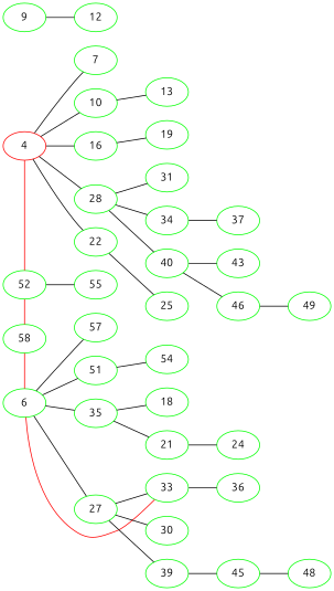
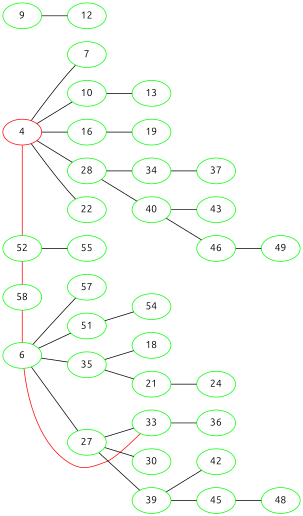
  graph {
    fontname=Ubuntu
    rankdir=LR
    node [color=green fontname=Ubuntu]
    edge [fontname=Ubuntu]
    n1 [color=red label=4]
    n2 [label=7]
    n3 [label=10]
    n4 [label=16]
    n5 [label=28]
    n6 [label=52]
    n7 [label=22]
    n8 [label=13]
    n9 [label=19]
-   n10 [label=31]
    n11 [label=34]
    n12 [label=40]
    n13 [label=55]
    n14 [label=58]
-   n15 [label=25]
    n16 [label=37]
    n17 [label=43]
    n18 [label=46]
    n19 [label=49]
    n20 [label=6]
    n21 [label=57]
    n22 [label=51]
    n23 [label=35]
    n24 [label=27]
    n25 [label=33]
    n26 [label=54]
    n27 [label=18]
    n28 [label=21]
    n29 [label=30]
    n30 [label=39]
    n31 [label=9]
    n32 [label=12]
    n33 [label=24]
    n34 [label=36]
+   n35 [label=42]
    n36 [label=45]
    n37 [label=48]
    n1 -- n2
    n1 -- n3
    n1 -- n4
    n1 -- n5
    n1 -- n6 [color=red constraint=false]
    n1 -- n7
    n3 -- n8
    n4 -- n9
-   n5 -- n10
    n5 -- n11
    n5 -- n12
    n6 -- n13
    n6 -- n14 [color=red constraint=false]
-   n7 -- n15
    n11 -- n16
    n12 -- n17
    n12 -- n18
    n14 -- n20 [color=red constraint=false]
    n18 -- n19
    n20 -- n21
    n20 -- n22
    n20 -- n23
    n20 -- n24
    n20 -- n25 [color=red constraint=false]
    n22 -- n26
    n23 -- n27
    n23 -- n28
    n24 -- n25
    n24 -- n29
    n24 -- n30
    n25 -- n34
    n28 -- n33
+   n30 -- n35
    n30 -- n36
    n31 -- n32
    n36 -- n37
  }
